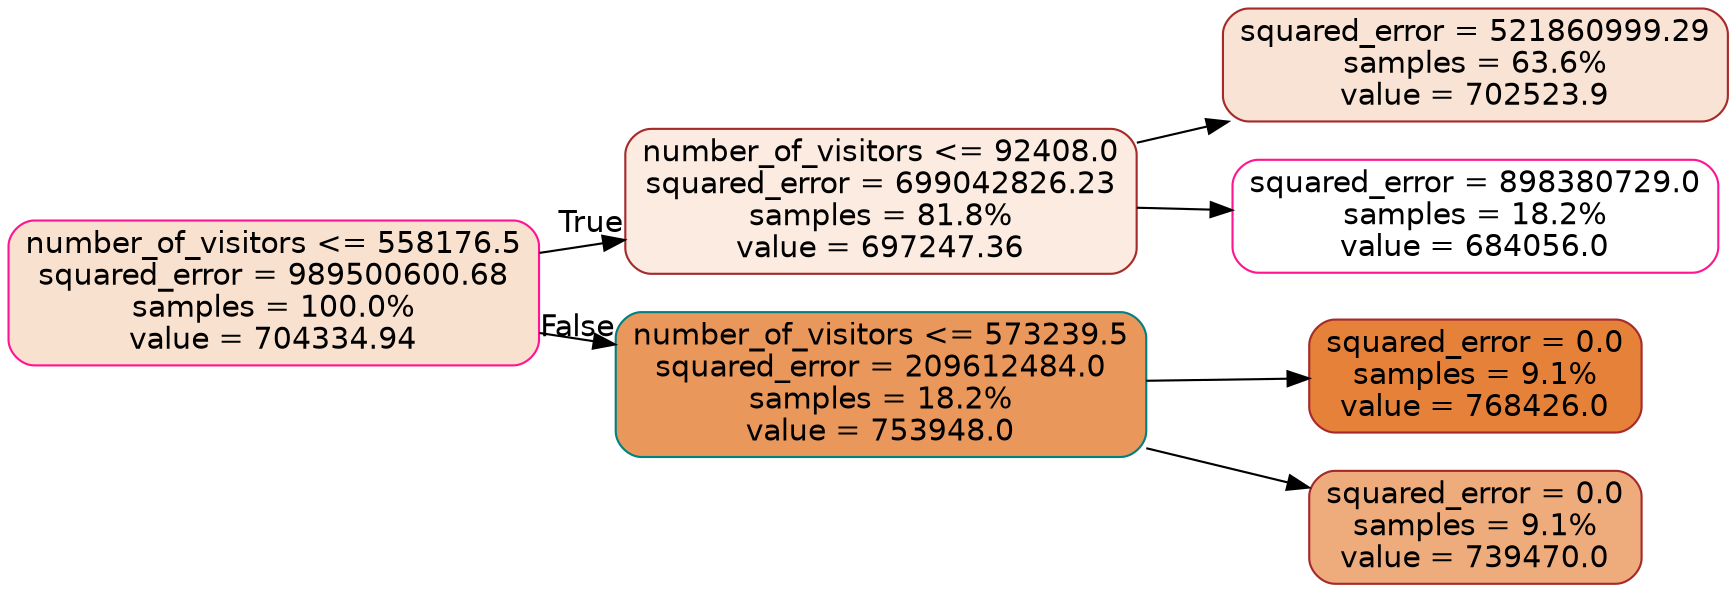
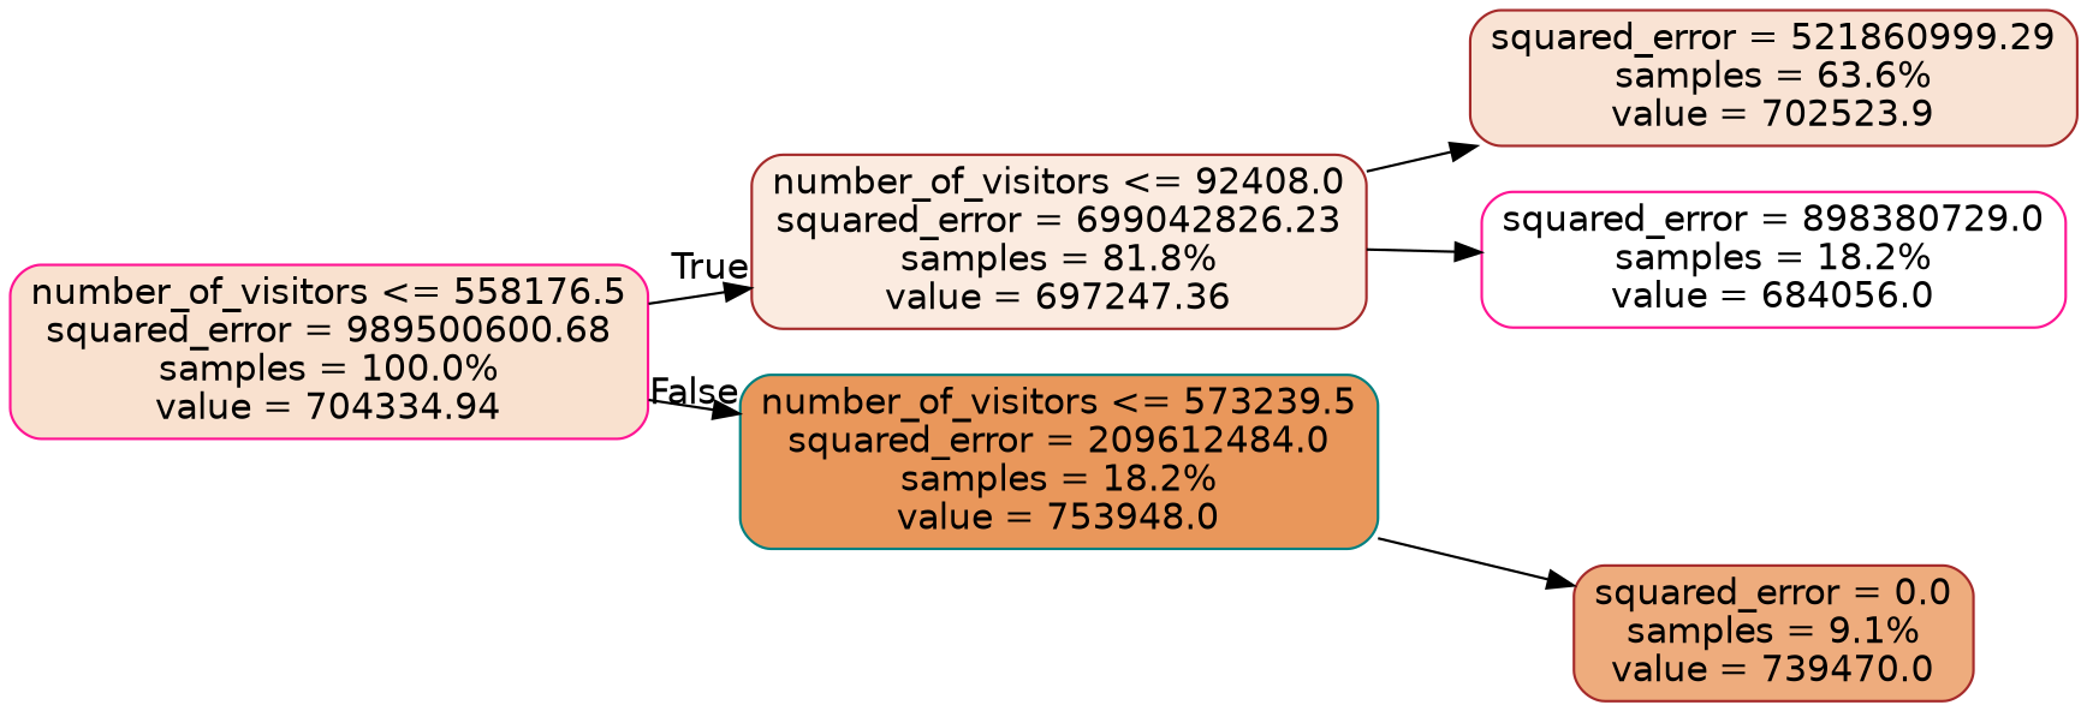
  digraph {
    rankdir=LR
    node [color=brown fontname=helvetica shape=box style="filled, rounded"]
    edge [fontname=helvetica]
    n1 [color=deeppink fillcolor="#f9e1cf" label="number_of_visitors <= 558176.5\nsquared_error = 989500600.68\nsamples = 100.0%\nvalue = 704334.94"]
    n2 [fillcolor="#fbebe0" label="number_of_visitors <= 92408.0\nsquared_error = 699042826.23\nsamples = 81.8%\nvalue = 697247.36"]
    n3 [color=teal fillcolor="#e9975b" label="number_of_visitors <= 573239.5\nsquared_error = 209612484.0\nsamples = 18.2%\nvalue = 753948.0"]
    n4 [fillcolor="#f9e3d4" label="squared_error = 521860999.29\nsamples = 63.6%\nvalue = 702523.9"]
    n5 [color=deeppink fillcolor="#ffffff" label="squared_error = 898380729.0\nsamples = 18.2%\nvalue = 684056.0"]
-   n6 [fillcolor="#e58139" label="squared_error = 0.0\nsamples = 9.1%\nvalue = 768426.0"]
    n7 [fillcolor="#eeac7d" label="squared_error = 0.0\nsamples = 9.1%\nvalue = 739470.0"]
    n1 -> n2 [headlabel=True labelangle=45 labeldistance=2.5]
    n1 -> n3 [headlabel=False labelangle=-45 labeldistance=2.5]
    n2 -> n4
    n2 -> n5
-   n3 -> n6
    n3 -> n7
  }
